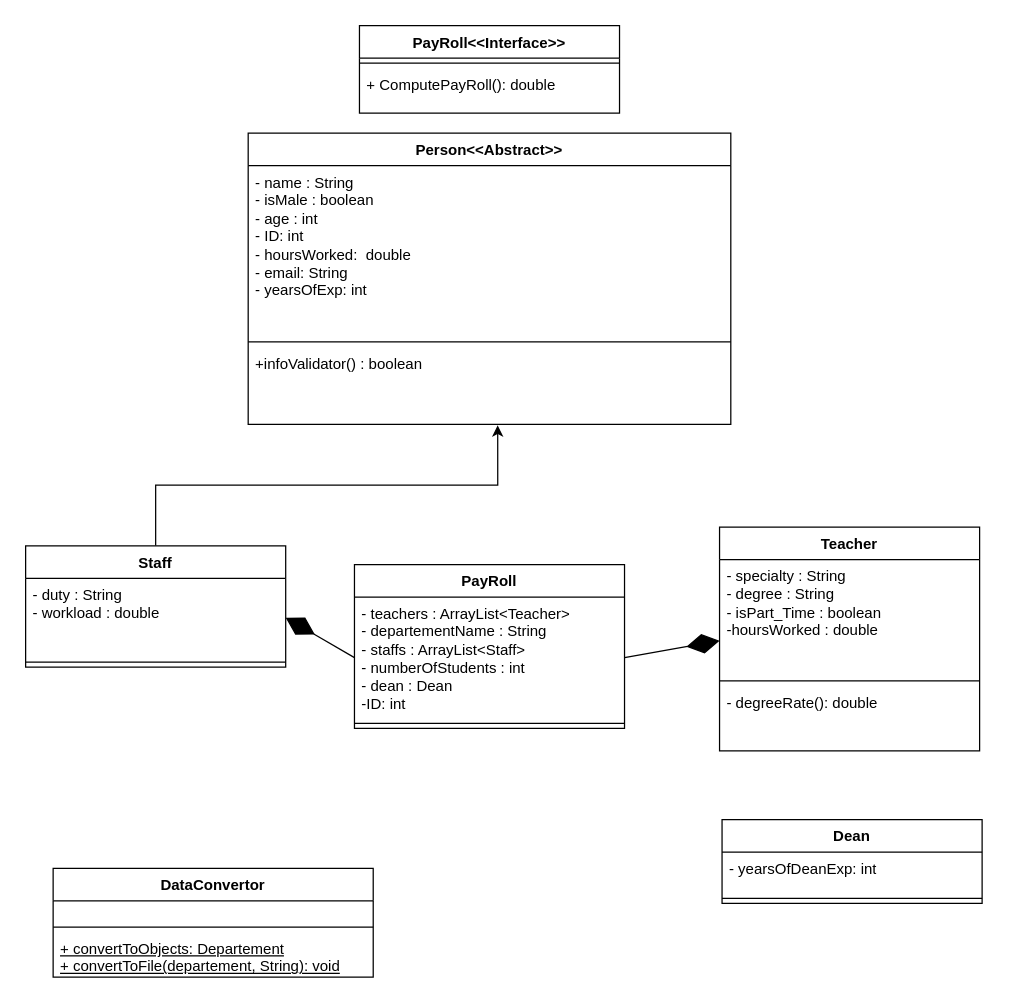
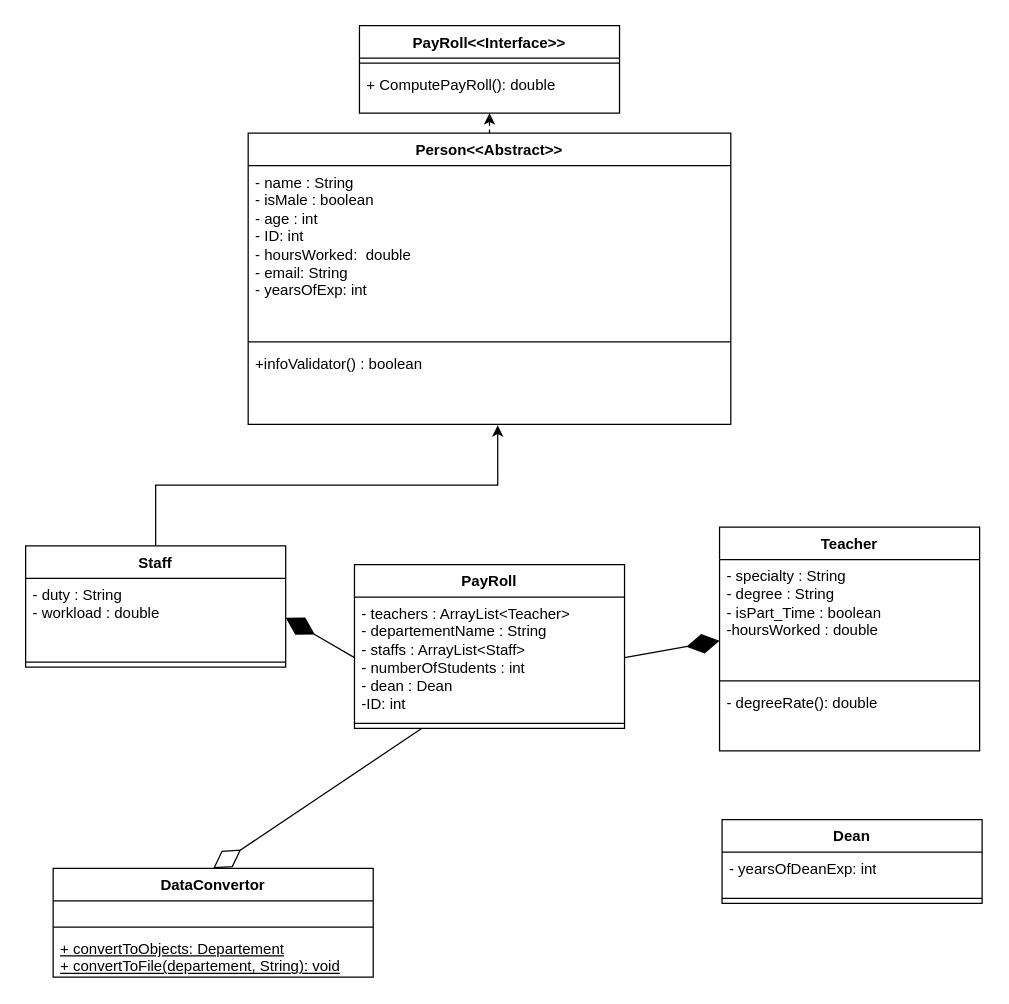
  <mxCell id="0" />
  <mxCell id="1" parent="0" />
  <mxCell id="2" value="PayRoll" style="swimlane;fontStyle=1;align=center;verticalAlign=top;childLayout=stackLayout;horizontal=1;startSize=26;horizontalStack=0;resizeParent=1;resizeParentMax=0;resizeLast=0;collapsible=1;marginBottom=0;whiteSpace=wrap;html=1;" parent="1" vertex="1"><mxGeometry x="283" y="451" width="216" height="131" as="geometry" /></mxCell>
  <mxCell id="3" value="- teachers : ArrayList&amp;lt;Teacher&amp;gt;&amp;nbsp;&lt;br&gt;- departementName : String&amp;nbsp;&lt;br&gt;- staffs : ArrayList&amp;lt;Staff&amp;gt;&amp;nbsp;&lt;br&gt;- numberOfStudents : int&amp;nbsp;&lt;br&gt;- dean : Dean&lt;br&gt;-ID: int" style="text;strokeColor=none;fillColor=none;align=left;verticalAlign=top;spacingLeft=4;spacingRight=4;overflow=hidden;rotatable=0;points=[[0,0.5],[1,0.5]];portConstraint=eastwest;whiteSpace=wrap;html=1;" parent="2" vertex="1"><mxGeometry y="26" width="216" height="97" as="geometry" /></mxCell>
  <mxCell id="4" value="" style="line;strokeWidth=1;fillColor=none;align=left;verticalAlign=middle;spacingTop=-1;spacingLeft=3;spacingRight=3;rotatable=0;labelPosition=right;points=[];portConstraint=eastwest;strokeColor=inherit;" parent="2" vertex="1"><mxGeometry y="123" width="216" height="8" as="geometry" /></mxCell>
  <mxCell id="5" value="Person&amp;lt;&amp;lt;Abstract&amp;gt;&amp;gt;" style="swimlane;fontStyle=1;align=center;verticalAlign=top;childLayout=stackLayout;horizontal=1;startSize=26;horizontalStack=0;resizeParent=1;resizeParentMax=0;resizeLast=0;collapsible=1;marginBottom=0;whiteSpace=wrap;html=1;" parent="1" vertex="1"><mxGeometry x="198" y="106" width="386" height="233" as="geometry" /></mxCell>
  <mxCell id="6" value="- name : String&amp;nbsp;&lt;br&gt;- isMale : boolean&amp;nbsp;&amp;nbsp;&lt;br&gt;- age : int&amp;nbsp;&lt;br&gt;- ID: int&lt;br&gt;- hoursWorked:&amp;nbsp; double&lt;br&gt;- email: String&lt;br&gt;- yearsOfExp: int" style="text;strokeColor=none;fillColor=none;align=left;verticalAlign=top;spacingLeft=4;spacingRight=4;overflow=hidden;rotatable=0;points=[[0,0.5],[1,0.5]];portConstraint=eastwest;whiteSpace=wrap;html=1;" parent="5" vertex="1"><mxGeometry y="26" width="386" height="137" as="geometry" /></mxCell>
  <mxCell id="7" value="" style="line;strokeWidth=1;fillColor=none;align=left;verticalAlign=middle;spacingTop=-1;spacingLeft=3;spacingRight=3;rotatable=0;labelPosition=right;points=[];portConstraint=eastwest;strokeColor=inherit;" parent="5" vertex="1"><mxGeometry y="163" width="386" height="8" as="geometry" /></mxCell>
  <mxCell id="8" value="+infoValidator() : boolean" style="text;strokeColor=none;fillColor=none;align=left;verticalAlign=top;spacingLeft=4;spacingRight=4;overflow=hidden;rotatable=0;points=[[0,0.5],[1,0.5]];portConstraint=eastwest;whiteSpace=wrap;html=1;" parent="5" vertex="1"><mxGeometry y="171" width="386" height="62" as="geometry" /></mxCell>
  <mxCell id="9" value="Teacher" style="swimlane;fontStyle=1;align=center;verticalAlign=top;childLayout=stackLayout;horizontal=1;startSize=26;horizontalStack=0;resizeParent=1;resizeParentMax=0;resizeLast=0;collapsible=1;marginBottom=0;whiteSpace=wrap;html=1;" parent="1" vertex="1"><mxGeometry x="575" y="421" width="208" height="179" as="geometry" /></mxCell>
  <mxCell id="10" value="- specialty : String&amp;nbsp;&lt;br&gt;- degree : String&lt;br&gt;- isPart_Time : boolean&amp;nbsp;&lt;br&gt;-hoursWorked : double" style="text;strokeColor=none;fillColor=none;align=left;verticalAlign=top;spacingLeft=4;spacingRight=4;overflow=hidden;rotatable=0;points=[[0,0.5],[1,0.5]];portConstraint=eastwest;whiteSpace=wrap;html=1;" parent="9" vertex="1"><mxGeometry y="26" width="208" height="93" as="geometry" /></mxCell>
  <mxCell id="11" value="" style="line;strokeWidth=1;fillColor=none;align=left;verticalAlign=middle;spacingTop=-1;spacingLeft=3;spacingRight=3;rotatable=0;labelPosition=right;points=[];portConstraint=eastwest;strokeColor=inherit;" parent="9" vertex="1"><mxGeometry y="119" width="208" height="8" as="geometry" /></mxCell>
  <mxCell id="12" value="- degreeRate(): double" style="text;strokeColor=none;fillColor=none;align=left;verticalAlign=top;spacingLeft=4;spacingRight=4;overflow=hidden;rotatable=0;points=[[0,0.5],[1,0.5]];portConstraint=eastwest;whiteSpace=wrap;html=1;" parent="9" vertex="1"><mxGeometry y="127" width="208" height="52" as="geometry" /></mxCell>
  <mxCell id="13" style="edgeStyle=orthogonalEdgeStyle;rounded=0;orthogonalLoop=1;jettySize=auto;html=1;exitX=0.5;exitY=0;exitDx=0;exitDy=0;entryX=0.517;entryY=1.011;entryDx=0;entryDy=0;entryPerimeter=0;" parent="1" source="14" target="8" edge="1"><mxGeometry relative="1" as="geometry" /></mxCell>
  <mxCell id="14" value="Staff" style="swimlane;fontStyle=1;align=center;verticalAlign=top;childLayout=stackLayout;horizontal=1;startSize=26;horizontalStack=0;resizeParent=1;resizeParentMax=0;resizeLast=0;collapsible=1;marginBottom=0;whiteSpace=wrap;html=1;" parent="1" vertex="1"><mxGeometry x="20" y="436" width="208" height="97" as="geometry" /></mxCell>
  <mxCell id="15" value="- duty : String&lt;br&gt;- workload : double&amp;nbsp;" style="text;strokeColor=none;fillColor=none;align=left;verticalAlign=top;spacingLeft=4;spacingRight=4;overflow=hidden;rotatable=0;points=[[0,0.5],[1,0.5]];portConstraint=eastwest;whiteSpace=wrap;html=1;" parent="14" vertex="1"><mxGeometry y="26" width="208" height="63" as="geometry" /></mxCell>
  <mxCell id="16" value="" style="line;strokeWidth=1;fillColor=none;align=left;verticalAlign=middle;spacingTop=-1;spacingLeft=3;spacingRight=3;rotatable=0;labelPosition=right;points=[];portConstraint=eastwest;strokeColor=inherit;" parent="14" vertex="1"><mxGeometry y="89" width="208" height="8" as="geometry" /></mxCell>
  <mxCell id="17" value="PayRoll&amp;lt;&amp;lt;Interface&amp;gt;&amp;gt;" style="swimlane;fontStyle=1;align=center;verticalAlign=top;childLayout=stackLayout;horizontal=1;startSize=26;horizontalStack=0;resizeParent=1;resizeParentMax=0;resizeLast=0;collapsible=1;marginBottom=0;whiteSpace=wrap;html=1;" parent="1" vertex="1"><mxGeometry x="287" y="20" width="208" height="70" as="geometry" /></mxCell>
  <mxCell id="18" value="" style="line;strokeWidth=1;fillColor=none;align=left;verticalAlign=middle;spacingTop=-1;spacingLeft=3;spacingRight=3;rotatable=0;labelPosition=right;points=[];portConstraint=eastwest;strokeColor=inherit;" parent="17" vertex="1"><mxGeometry y="26" width="208" height="8" as="geometry" /></mxCell>
  <mxCell id="19" value="+ ComputePayRoll(): double" style="text;strokeColor=none;fillColor=none;align=left;verticalAlign=top;spacingLeft=4;spacingRight=4;overflow=hidden;rotatable=0;points=[[0,0.5],[1,0.5]];portConstraint=eastwest;whiteSpace=wrap;html=1;" parent="17" vertex="1"><mxGeometry y="34" width="208" height="36" as="geometry" /></mxCell>
  <mxCell id="20" value="Dean" style="swimlane;fontStyle=1;align=center;verticalAlign=top;childLayout=stackLayout;horizontal=1;startSize=26;horizontalStack=0;resizeParent=1;resizeParentMax=0;resizeLast=0;collapsible=1;marginBottom=0;whiteSpace=wrap;html=1;" parent="1" vertex="1"><mxGeometry x="577" y="655" width="208" height="67" as="geometry" /></mxCell>
  <mxCell id="21" value="- yearsOfDeanExp: int" style="text;strokeColor=none;fillColor=none;align=left;verticalAlign=top;spacingLeft=4;spacingRight=4;overflow=hidden;rotatable=0;points=[[0,0.5],[1,0.5]];portConstraint=eastwest;whiteSpace=wrap;html=1;" parent="20" vertex="1"><mxGeometry y="26" width="208" height="33" as="geometry" /></mxCell>
  <mxCell id="22" value="" style="line;strokeWidth=1;fillColor=none;align=left;verticalAlign=middle;spacingTop=-1;spacingLeft=3;spacingRight=3;rotatable=0;labelPosition=right;points=[];portConstraint=eastwest;strokeColor=inherit;" parent="20" vertex="1"><mxGeometry y="59" width="208" height="8" as="geometry" /></mxCell>
+ <mxCell id="23" value="" style="html=1;labelBackgroundColor=#ffffff;startArrow=none;startFill=0;startSize=6;endArrow=classic;endFill=1;endSize=6;jettySize=auto;orthogonalLoop=1;strokeWidth=1;dashed=1;fontSize=14;rounded=0;exitX=0.5;exitY=0;exitDx=0;exitDy=0;" parent="1" source="5" target="19" edge="1"><mxGeometry width="60" height="60" relative="1" as="geometry"><mxPoint x="143" y="107" as="sourcePoint" /><mxPoint x="203" y="47" as="targetPoint" /></mxGeometry></mxCell>
  <mxCell id="24" value="" style="endArrow=diamondThin;endFill=1;endSize=24;html=1;rounded=0;exitX=1;exitY=0.5;exitDx=0;exitDy=0;" parent="1" source="3" target="10" edge="1"><mxGeometry width="160" relative="1" as="geometry"><mxPoint x="347" y="677" as="sourcePoint" /><mxPoint x="507" y="677" as="targetPoint" /></mxGeometry></mxCell>
  <mxCell id="25" value="" style="endArrow=diamondThin;endFill=1;endSize=24;html=1;rounded=0;exitX=0;exitY=0.5;exitDx=0;exitDy=0;entryX=1;entryY=0.5;entryDx=0;entryDy=0;" parent="1" source="3" target="15" edge="1"><mxGeometry width="160" relative="1" as="geometry"><mxPoint x="509" y="512" as="sourcePoint" /><mxPoint x="585" y="508" as="targetPoint" /></mxGeometry></mxCell>
  <mxCell id="26" value="DataConvertor&lt;br&gt;" style="swimlane;fontStyle=1;align=center;verticalAlign=top;childLayout=stackLayout;horizontal=1;startSize=26;horizontalStack=0;resizeParent=1;resizeParentMax=0;resizeLast=0;collapsible=1;marginBottom=0;whiteSpace=wrap;html=1;" parent="1" vertex="1"><mxGeometry x="42" y="694" width="256" height="87" as="geometry" /></mxCell>
  <mxCell id="27" value="&lt;br&gt;" style="text;strokeColor=none;fillColor=none;align=left;verticalAlign=top;spacingLeft=4;spacingRight=4;overflow=hidden;rotatable=0;points=[[0,0.5],[1,0.5]];portConstraint=eastwest;whiteSpace=wrap;html=1;" parent="26" vertex="1"><mxGeometry y="26" width="256" height="17" as="geometry" /></mxCell>
  <mxCell id="28" value="" style="line;strokeWidth=1;fillColor=none;align=left;verticalAlign=middle;spacingTop=-1;spacingLeft=3;spacingRight=3;rotatable=0;labelPosition=right;points=[];portConstraint=eastwest;strokeColor=inherit;" parent="26" vertex="1"><mxGeometry y="43" width="256" height="8" as="geometry" /></mxCell>
  <mxCell id="29" value="&lt;u&gt;+ convertToObjects: Departement&lt;/u&gt;&lt;br&gt;&lt;u&gt;+ convertToFile(departement, String): void&lt;/u&gt;" style="text;strokeColor=none;fillColor=none;align=left;verticalAlign=top;spacingLeft=4;spacingRight=4;overflow=hidden;rotatable=0;points=[[0,0.5],[1,0.5]];portConstraint=eastwest;whiteSpace=wrap;html=1;" parent="26" vertex="1"><mxGeometry y="51" width="256" height="36" as="geometry" /></mxCell>
+ <mxCell id="30" value="" style="endArrow=diamondThin;endFill=0;endSize=24;html=1;rounded=0;exitX=0.25;exitY=1;exitDx=0;exitDy=0;entryX=0.5;entryY=0;entryDx=0;entryDy=0;" parent="1" source="2" target="26" edge="1"><mxGeometry width="160" relative="1" as="geometry"><mxPoint x="283" y="576" as="sourcePoint" /><mxPoint x="497" y="673" as="targetPoint" /></mxGeometry></mxCell>
